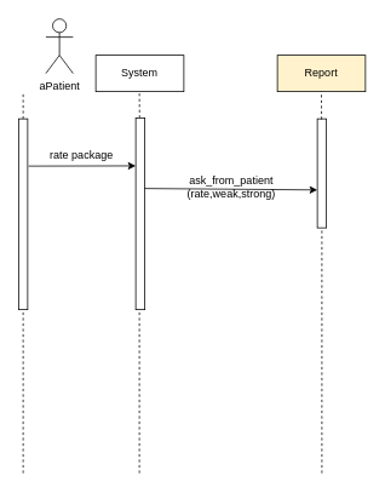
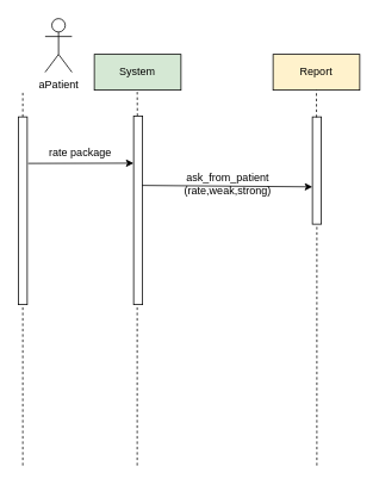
  <mxCell id="0" />
  <mxCell id="1" parent="0" />
  <mxCell id="2" value="aPatient" style="shape=umlActor;verticalLabelPosition=bottom;labelBackgroundColor=#ffffff;verticalAlign=top;html=1;outlineConnect=0;" parent="1" vertex="1"><mxGeometry x="50" y="20" width="30" height="60" as="geometry" /></mxCell>
  <mxCell id="3" value="" style="endArrow=none;dashed=1;html=1;" parent="1" source="4" edge="1"><mxGeometry width="50" height="50" relative="1" as="geometry"><mxPoint x="25" y="470" as="sourcePoint" /><mxPoint x="25" y="100" as="targetPoint" /></mxGeometry></mxCell>
  <mxCell id="4" value="" style="rounded=0;whiteSpace=wrap;html=1;" parent="1" vertex="1"><mxGeometry x="20" y="130" width="10" height="210" as="geometry" /></mxCell>
  <mxCell id="5" value="" style="endArrow=none;dashed=1;html=1;" parent="1" target="4" edge="1"><mxGeometry width="50" height="50" relative="1" as="geometry"><mxPoint x="25" y="520" as="sourcePoint" /><mxPoint x="25" y="100" as="targetPoint" /></mxGeometry></mxCell>
  <mxCell id="6" value="" style="endArrow=none;dashed=1;html=1;" parent="1" source="7" edge="1"><mxGeometry width="50" height="50" relative="1" as="geometry"><mxPoint x="153" y="468.5" as="sourcePoint" /><mxPoint x="153" y="98.5" as="targetPoint" /></mxGeometry></mxCell>
  <mxCell id="7" value="" style="rounded=0;whiteSpace=wrap;html=1;" parent="1" vertex="1"><mxGeometry x="149" y="129" width="10" height="211" as="geometry" /></mxCell>
- <mxCell id="8" value="System" style="rounded=0;whiteSpace=wrap;html=1;" parent="1" vertex="1"><mxGeometry x="105" y="60" width="97" height="40" as="geometry" /></mxCell>
+ <mxCell id="8" value="System" style="rounded=0;whiteSpace=wrap;html=1;fillColor=#d5e8d4;" parent="1" vertex="1"><mxGeometry x="105" y="60" width="97" height="40" as="geometry" /></mxCell>
  <mxCell id="9" value="" style="endArrow=classic;html=1;entryX=0;entryY=0.25;entryDx=0;entryDy=0;" parent="1" target="7" edge="1"><mxGeometry width="50" height="50" relative="1" as="geometry"><mxPoint x="31" y="182" as="sourcePoint" /><mxPoint x="145" y="182" as="targetPoint" /></mxGeometry></mxCell>
  <mxCell id="10" value="rate package" style="text;html=1;align=center;verticalAlign=middle;resizable=0;points=[];;autosize=1;" parent="1" vertex="1"><mxGeometry x="39" y="160" width="100" height="20" as="geometry" /></mxCell>
  <mxCell id="11" value="Report" style="rounded=0;whiteSpace=wrap;html=1;fillColor=#fff2cc;" parent="1" vertex="1"><mxGeometry x="305" y="60" width="97" height="40" as="geometry" /></mxCell>
  <mxCell id="12" value="" style="rounded=0;whiteSpace=wrap;html=1;" parent="1" vertex="1"><mxGeometry x="349" y="130" width="10" height="120" as="geometry" /></mxCell>
  <mxCell id="13" value="" style="endArrow=none;dashed=1;html=1;" parent="1" target="12" edge="1"><mxGeometry width="50" height="50" relative="1" as="geometry"><mxPoint x="354" y="520" as="sourcePoint" /><mxPoint x="355" y="103.5" as="targetPoint" /></mxGeometry></mxCell>
  <mxCell id="14" value="" style="endArrow=none;dashed=1;html=1;" parent="1" edge="1"><mxGeometry width="50" height="50" relative="1" as="geometry"><mxPoint x="353.601" y="130.5" as="sourcePoint" /><mxPoint x="353.5" y="100" as="targetPoint" /></mxGeometry></mxCell>
  <mxCell id="15" value="" style="endArrow=classic;html=1;exitX=0.96;exitY=0.368;exitDx=0;exitDy=0;exitPerimeter=0;entryX=0;entryY=0.652;entryDx=0;entryDy=0;entryPerimeter=0;" parent="1" source="7" target="12" edge="1"><mxGeometry width="50" height="50" relative="1" as="geometry"><mxPoint x="185" y="250" as="sourcePoint" /><mxPoint x="235" y="200" as="targetPoint" /></mxGeometry></mxCell>
  <mxCell id="16" value="&lt;span style=&quot;text-align: left&quot;&gt;ask_from_patient&lt;/span&gt;&lt;br style=&quot;padding: 0px ; margin: 0px ; text-align: left&quot;&gt;(rate,weak,strong)" style="text;html=1;align=center;verticalAlign=middle;resizable=0;points=[];;autosize=1;" parent="1" vertex="1"><mxGeometry x="199" y="190" width="110" height="30" as="geometry" /></mxCell>
  <mxCell id="17" value="" style="endArrow=none;dashed=1;html=1;" parent="1" edge="1"><mxGeometry width="50" height="50" relative="1" as="geometry"><mxPoint x="153" y="520" as="sourcePoint" /><mxPoint x="153" y="340" as="targetPoint" /></mxGeometry></mxCell>
